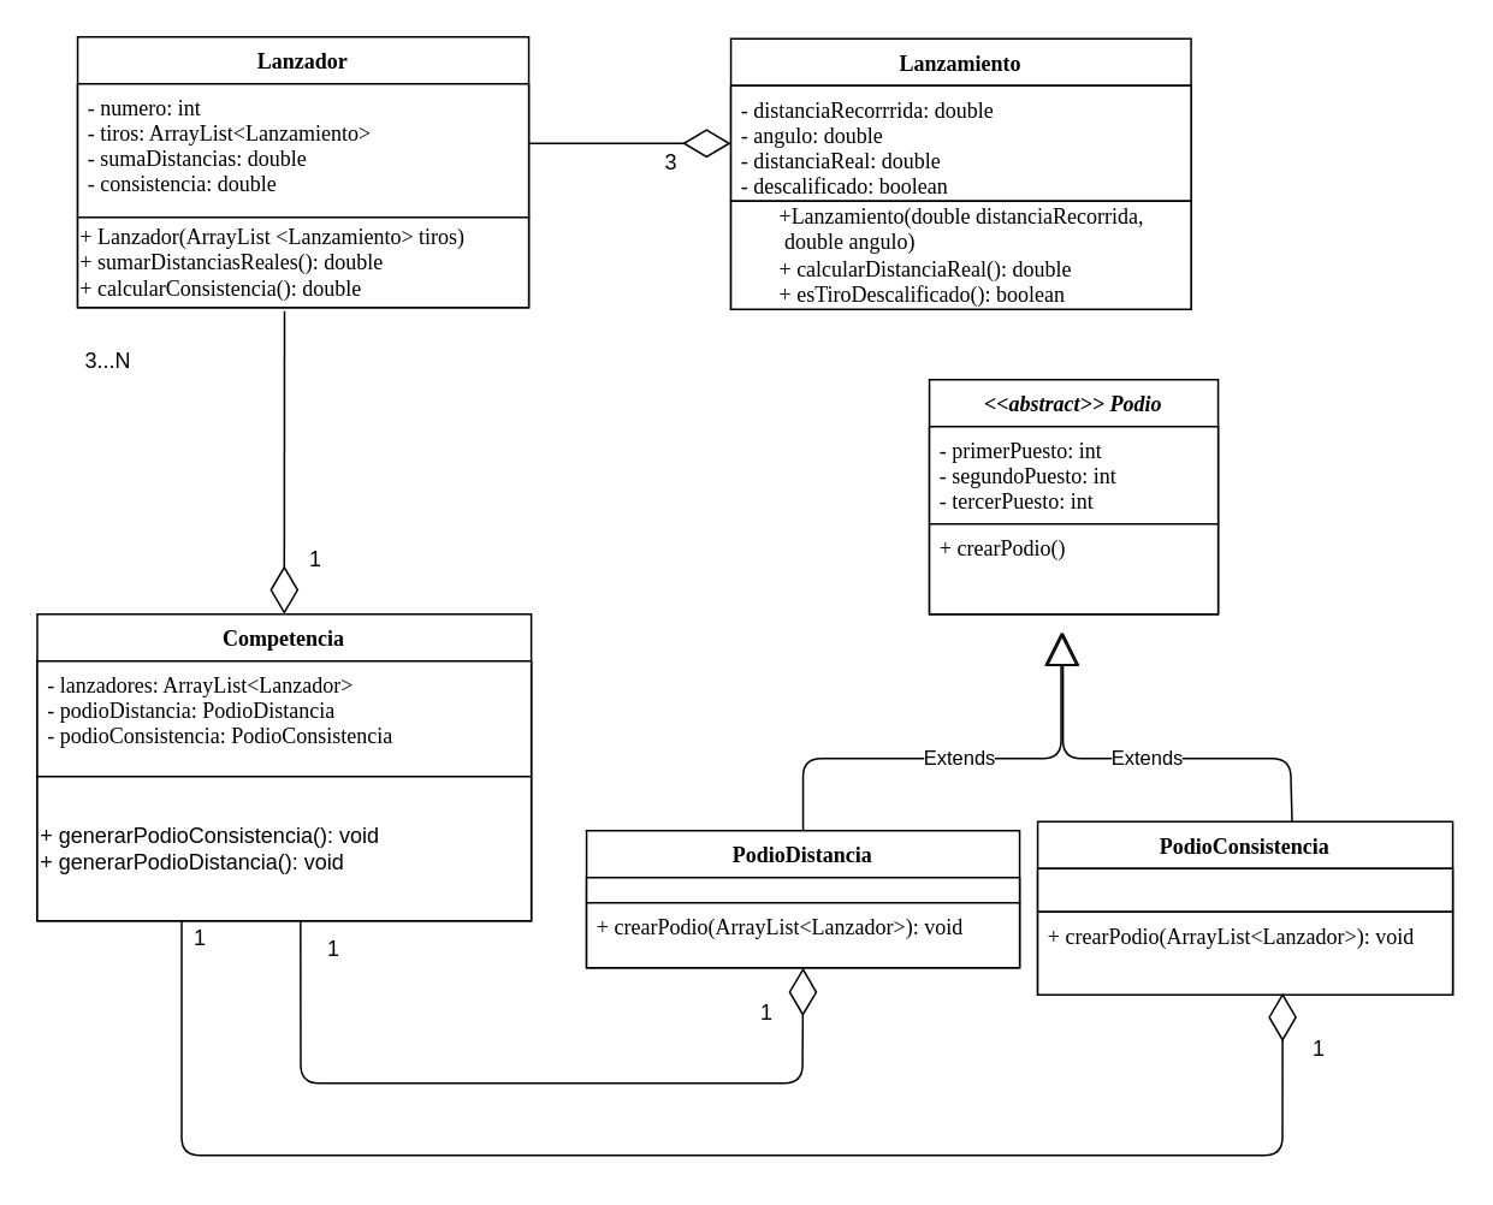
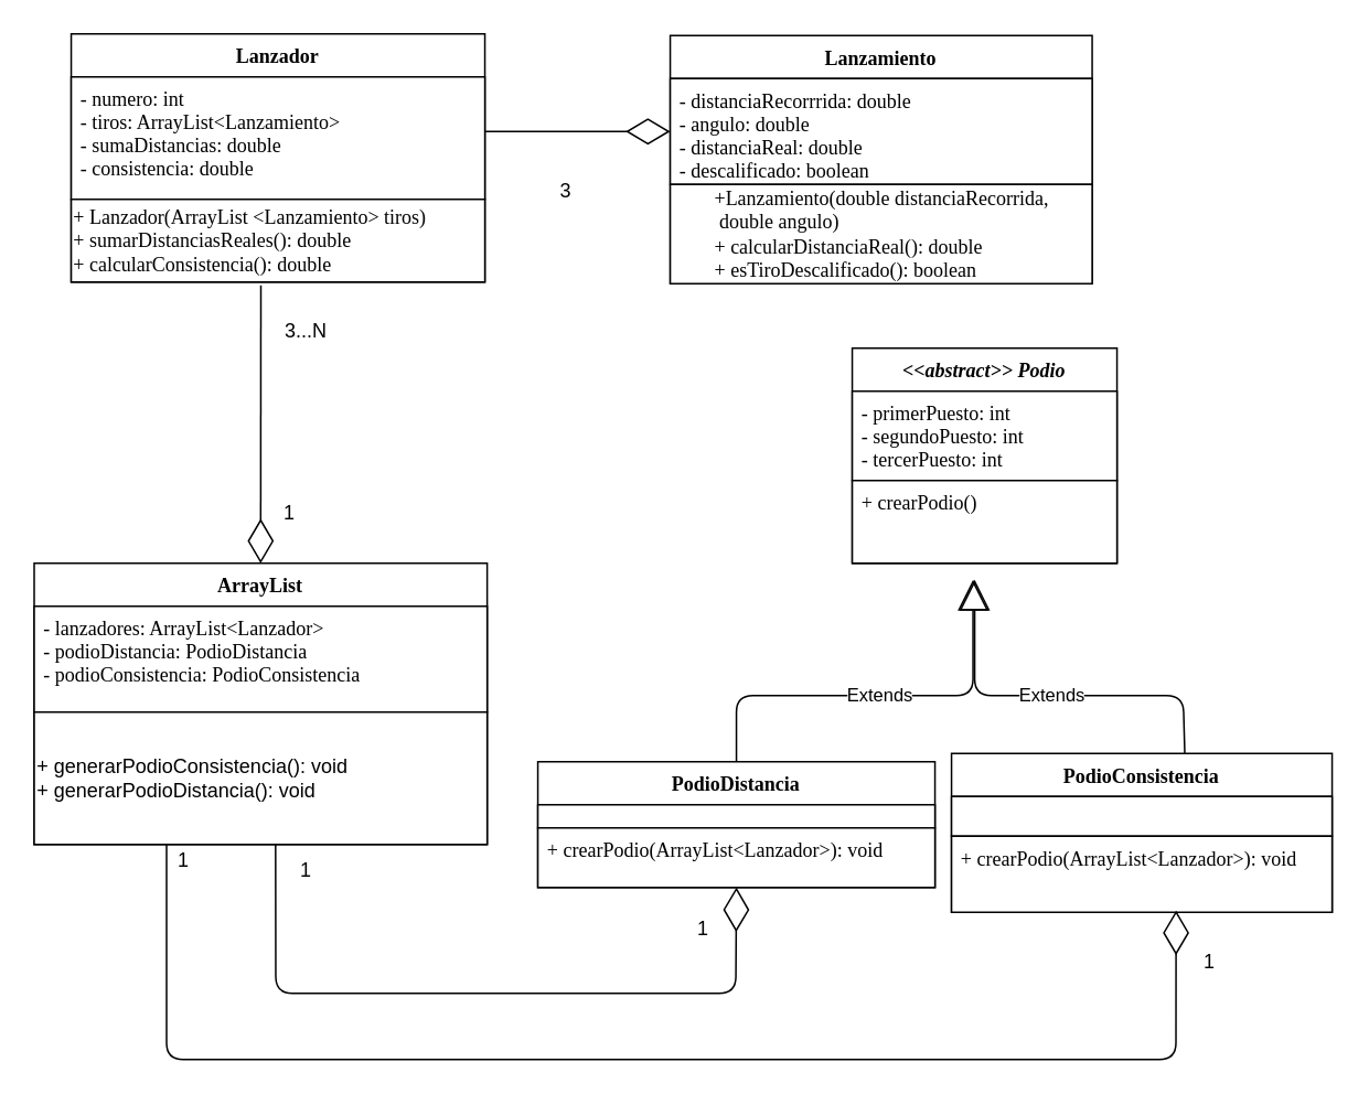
  <mxCell id="0" />
  <mxCell id="1" parent="0" />
  <mxCell id="2" value="" style="endArrow=diamondThin;endFill=0;endSize=24;html=1;entryX=0.5;entryY=0;entryDx=0;entryDy=0;" parent="1" target="13" edge="1"><mxGeometry width="160" relative="1" as="geometry"><mxPoint x="157" y="172" as="sourcePoint" /><mxPoint x="248.38" y="330" as="targetPoint" /></mxGeometry></mxCell>
  <mxCell id="3" value="" style="endArrow=diamondThin;endFill=0;endSize=24;html=1;entryX=0;entryY=0.5;entryDx=0;entryDy=0;" parent="1" target="17" edge="1"><mxGeometry width="160" relative="1" as="geometry"><mxPoint x="274.38" y="79" as="sourcePoint" /><mxPoint x="401.38" y="103" as="targetPoint" /></mxGeometry></mxCell>
  <mxCell id="4" value="Extends" style="endArrow=block;endSize=16;endFill=0;html=1;exitX=0.5;exitY=0;exitDx=0;exitDy=0;" parent="1" source="25" edge="1"><mxGeometry width="160" relative="1" as="geometry"><mxPoint x="334.38" y="400" as="sourcePoint" /><mxPoint x="587.38" y="350" as="targetPoint" /><Array as="points"><mxPoint x="444.38" y="420" /><mxPoint x="587.38" y="420" /></Array></mxGeometry></mxCell>
  <mxCell id="5" value="Extends" style="endArrow=block;endSize=16;endFill=0;html=1;exitX=0.613;exitY=0.013;exitDx=0;exitDy=0;exitPerimeter=0;" parent="1" source="22" edge="1"><mxGeometry width="160" relative="1" as="geometry"><mxPoint x="454.38" y="470" as="sourcePoint" /><mxPoint x="588.38" y="350" as="targetPoint" /><Array as="points"><mxPoint x="714.38" y="420" /><mxPoint x="588.38" y="420" /></Array></mxGeometry></mxCell>
- <mxCell id="6" value="3...N" style="text;html=1;align=center;verticalAlign=middle;resizable=0;points=[];autosize=1;" parent="1" vertex="1"><mxGeometry x="39.38" y="190" width="40" height="20" as="geometry" /></mxCell>
+ <mxCell id="6" value="3...N" style="text;html=1;align=center;verticalAlign=middle;resizable=0;points=[];autosize=1;" parent="1" vertex="1"><mxGeometry x="164.38" y="190" width="40" height="20" as="geometry" /></mxCell>
  <mxCell id="7" value="1" style="text;html=1;align=center;verticalAlign=middle;resizable=0;points=[];autosize=1;" parent="1" vertex="1"><mxGeometry x="164.38" y="300" width="20" height="20" as="geometry" /></mxCell>
- <mxCell id="8" value="3" style="text;html=1;align=center;verticalAlign=middle;resizable=0;points=[];autosize=1;" parent="1" vertex="1"><mxGeometry x="361.38" y="80" width="20" height="20" as="geometry" /></mxCell>
+ <mxCell id="8" value="3" style="text;html=1;align=center;verticalAlign=middle;resizable=0;points=[];autosize=1;" parent="1" vertex="1"><mxGeometry x="331.38" y="105" width="20" height="20" as="geometry" /></mxCell>
  <mxCell id="9" value="1" style="text;html=1;align=center;verticalAlign=middle;resizable=0;points=[];autosize=1;" parent="1" vertex="1"><mxGeometry x="274.38" y="80" width="20" height="20" as="geometry" /></mxCell>
  <mxCell id="10" value="Lanzador" style="swimlane;fontStyle=1;align=center;verticalAlign=top;childLayout=stackLayout;horizontal=1;startSize=26;horizontalStack=0;resizeParent=1;resizeLast=0;collapsible=1;marginBottom=0;rounded=0;shadow=0;strokeWidth=1;fontFamily=Tahoma;" parent="1" vertex="1"><mxGeometry x="42.37" y="20" width="250" height="150" as="geometry"><mxRectangle x="230" y="140" width="160" height="26" as="alternateBounds" /></mxGeometry></mxCell>
  <mxCell id="11" value="- numero: int&#10;- tiros: ArrayList&lt;Lanzamiento&gt;&#10;- sumaDistancias: double&#10;&#09;- consistencia: double" style="text;align=left;verticalAlign=top;spacingLeft=4;spacingRight=4;overflow=hidden;rotatable=0;points=[[0,0.5],[1,0.5]];portConstraint=eastwest;rounded=0;shadow=0;html=0;fontFamily=Tahoma;fillColor=#ffffff;strokeColor=#000000;" parent="10" vertex="1"><mxGeometry y="26" width="250" height="74" as="geometry" /></mxCell>
  <mxCell id="12" value="&lt;font face=&quot;Tahoma&quot;&gt;&lt;span&gt;+ Lanzador(ArrayList &amp;lt;Lanzamiento&amp;gt; tiros)&lt;br&gt;+ sumarDistanciasReales(): double&lt;/span&gt;&lt;br&gt;&lt;/font&gt;&lt;div&gt;&lt;span&gt;&lt;font face=&quot;Tahoma&quot;&gt;+ calcularConsistencia(): double&lt;/font&gt;&lt;/span&gt;&lt;/div&gt;" style="text;html=1;align=left;verticalAlign=middle;resizable=0;points=[];autosize=1;strokeColor=#000000;fillColor=#ffffff;" parent="10" vertex="1"><mxGeometry y="100" width="250" height="50" as="geometry" /></mxCell>
- <mxCell id="13" value="Competencia" style="swimlane;fontStyle=1;align=center;verticalAlign=top;childLayout=stackLayout;horizontal=1;startSize=26;horizontalStack=0;resizeParent=1;resizeParentMax=0;resizeLast=0;collapsible=1;marginBottom=0;fontFamily=Tahoma;strokeColor=#000000;" parent="1" vertex="1"><mxGeometry x="20" y="340" width="273.75" height="170" as="geometry" /></mxCell>
+ <mxCell id="13" value="ArrayList" style="swimlane;fontStyle=1;align=center;verticalAlign=top;childLayout=stackLayout;horizontal=1;startSize=26;horizontalStack=0;resizeParent=1;resizeParentMax=0;resizeLast=0;collapsible=1;marginBottom=0;fontFamily=Tahoma;strokeColor=#000000;" parent="1" vertex="1"><mxGeometry x="20" y="340" width="273.75" height="170" as="geometry" /></mxCell>
  <mxCell id="14" value="- lanzadores: ArrayList&lt;Lanzador&gt;&#10;- podioDistancia: PodioDistancia&#10;- podioConsistencia: PodioConsistencia" style="text;strokeColor=#000000;fillColor=#ffffff;align=left;verticalAlign=top;spacingLeft=4;spacingRight=4;overflow=hidden;rotatable=0;points=[[0,0.5],[1,0.5]];portConstraint=eastwest;fontFamily=Tahoma;" parent="13" vertex="1"><mxGeometry y="26" width="273.75" height="64" as="geometry" /></mxCell>
  <mxCell id="15" value="+ generarPodioConsistencia(): void&lt;br&gt;+ generarPodioDistancia(): void" style="rounded=0;whiteSpace=wrap;html=1;fillColor=#ffffff;align=left;" parent="13" vertex="1"><mxGeometry y="90" width="273.75" height="80" as="geometry" /></mxCell>
  <mxCell id="16" value="Lanzamiento" style="swimlane;fontStyle=1;align=center;verticalAlign=top;childLayout=stackLayout;horizontal=1;startSize=26;horizontalStack=0;resizeParent=1;resizeLast=0;collapsible=1;marginBottom=0;rounded=0;shadow=0;strokeWidth=1;fontFamily=Tahoma;" parent="1" vertex="1"><mxGeometry x="404.38" y="21" width="255" height="150" as="geometry"><mxRectangle x="550" y="140" width="160" height="26" as="alternateBounds" /></mxGeometry></mxCell>
  <mxCell id="17" value="- distanciaRecorrrida: double&#10;- angulo: double&#10;- distanciaReal: double&#10;- descalificado: boolean&#10;" style="text;align=left;verticalAlign=top;spacingLeft=4;spacingRight=4;overflow=hidden;rotatable=0;points=[[0,0.5],[1,0.5]];portConstraint=eastwest;rounded=0;shadow=0;html=0;fontFamily=Tahoma;fillColor=#ffffff;strokeColor=#000000;" parent="16" vertex="1"><mxGeometry y="26" width="255" height="64" as="geometry" /></mxCell>
  <mxCell id="18" value="&lt;div style=&quot;text-align: left&quot;&gt;&lt;/div&gt;&lt;font face=&quot;Tahoma&quot;&gt;&lt;div style=&quot;text-align: left&quot;&gt;&lt;span&gt;+Lanzamiento(double distanciaRecorrida,&lt;/span&gt;&lt;/div&gt;&lt;div style=&quot;text-align: left&quot;&gt;&lt;span&gt;&amp;nbsp;double angulo)&lt;/span&gt;&lt;/div&gt;&lt;div style=&quot;text-align: left&quot;&gt;&lt;span&gt;+ calcularDistanciaReal(): double&lt;/span&gt;&lt;/div&gt;&lt;div style=&quot;text-align: left&quot;&gt;&lt;span&gt;+&amp;nbsp;&lt;/span&gt;&lt;span&gt;esTiroDescalificado(): boolean&lt;/span&gt;&lt;/div&gt;&lt;/font&gt;" style="text;html=1;align=center;verticalAlign=middle;resizable=0;points=[];autosize=1;fillColor=#ffffff;strokeColor=#000000;" parent="16" vertex="1"><mxGeometry y="90" width="255" height="60" as="geometry" /></mxCell>
  <mxCell id="19" value="&lt;&lt;abstract&gt;&gt; Podio" style="swimlane;fontStyle=3;align=center;verticalAlign=top;childLayout=stackLayout;horizontal=1;startSize=26;horizontalStack=0;resizeParent=1;resizeParentMax=0;resizeLast=0;collapsible=1;marginBottom=0;fontFamily=Tahoma;" parent="1" vertex="1"><mxGeometry x="514.38" y="210" width="160" height="130" as="geometry" /></mxCell>
  <mxCell id="20" value="- primerPuesto: int&#10;- segundoPuesto: int&#10;- tercerPuesto: int" style="text;strokeColor=#000000;fillColor=#ffffff;align=left;verticalAlign=top;spacingLeft=4;spacingRight=4;overflow=hidden;rotatable=0;points=[[0,0.5],[1,0.5]];portConstraint=eastwest;fontFamily=Tahoma;" parent="19" vertex="1"><mxGeometry y="26" width="160" height="54" as="geometry" /></mxCell>
  <mxCell id="21" value="+ crearPodio()" style="text;strokeColor=#000000;fillColor=#ffffff;align=left;verticalAlign=top;spacingLeft=4;spacingRight=4;overflow=hidden;rotatable=0;points=[[0,0.5],[1,0.5]];portConstraint=eastwest;fontFamily=Tahoma;" parent="19" vertex="1"><mxGeometry y="80" width="160" height="50" as="geometry" /></mxCell>
  <mxCell id="22" value="PodioConsistencia" style="swimlane;fontStyle=1;align=center;verticalAlign=top;childLayout=stackLayout;horizontal=1;startSize=26;horizontalStack=0;resizeParent=1;resizeParentMax=0;resizeLast=0;collapsible=1;marginBottom=0;fontFamily=Tahoma;" parent="1" vertex="1"><mxGeometry x="574.38" y="455" width="230" height="96" as="geometry" /></mxCell>
  <mxCell id="23" value="" style="rounded=0;whiteSpace=wrap;html=1;strokeColor=#000000;fillColor=#ffffff;gradientColor=none;" parent="22" vertex="1"><mxGeometry y="26" width="230" height="24" as="geometry" /></mxCell>
  <mxCell id="24" value="+ crearPodio(ArrayList&lt;Lanzador&gt;): void" style="text;strokeColor=#000000;fillColor=#ffffff;align=left;verticalAlign=top;spacingLeft=4;spacingRight=4;overflow=hidden;rotatable=0;points=[[0,0.5],[1,0.5]];portConstraint=eastwest;fontFamily=Tahoma;" parent="22" vertex="1"><mxGeometry y="50" width="230" height="46" as="geometry" /></mxCell>
  <mxCell id="25" value="PodioDistancia" style="swimlane;fontStyle=1;align=center;verticalAlign=top;childLayout=stackLayout;horizontal=1;startSize=26;horizontalStack=0;resizeParent=1;resizeParentMax=0;resizeLast=0;collapsible=1;marginBottom=0;fontFamily=Tahoma;" parent="1" vertex="1"><mxGeometry x="324.38" y="460" width="240" height="76" as="geometry" /></mxCell>
  <mxCell id="26" value="" style="rounded=0;whiteSpace=wrap;html=1;strokeColor=#000000;fillColor=#ffffff;gradientColor=none;" parent="25" vertex="1"><mxGeometry y="26" width="240" height="14" as="geometry" /></mxCell>
  <mxCell id="27" value="+ crearPodio(ArrayList&lt;Lanzador&gt;): void" style="text;strokeColor=#000000;fillColor=#ffffff;align=left;verticalAlign=top;spacingLeft=4;spacingRight=4;overflow=hidden;rotatable=0;points=[[0,0.5],[1,0.5]];portConstraint=eastwest;fontFamily=Tahoma;" parent="25" vertex="1"><mxGeometry y="40" width="240" height="36" as="geometry" /></mxCell>
  <mxCell id="28" value="" style="endArrow=diamondThin;endFill=0;endSize=24;html=1;entryX=0.5;entryY=1;entryDx=0;entryDy=0;exitX=0.5;exitY=1;exitDx=0;exitDy=0;" parent="1" target="25" edge="1"><mxGeometry width="160" relative="1" as="geometry"><mxPoint x="165.885" y="510" as="sourcePoint" /><mxPoint x="164.385" y="690" as="targetPoint" /><Array as="points"><mxPoint x="166" y="600" /><mxPoint x="444" y="600" /></Array></mxGeometry></mxCell>
  <mxCell id="29" value="" style="endArrow=diamondThin;endFill=0;endSize=24;html=1;entryX=0.59;entryY=0.978;entryDx=0;entryDy=0;exitX=0.5;exitY=1;exitDx=0;exitDy=0;entryPerimeter=0;" parent="1" target="24" edge="1"><mxGeometry width="160" relative="1" as="geometry"><mxPoint x="99.995" y="510" as="sourcePoint" /><mxPoint x="378.49" y="536" as="targetPoint" /><Array as="points"><mxPoint x="100" y="640" /><mxPoint x="710" y="640" /></Array></mxGeometry></mxCell>
  <mxCell id="30" value="1" style="text;html=1;align=center;verticalAlign=middle;resizable=0;points=[];autosize=1;" parent="1" vertex="1"><mxGeometry x="174.38" y="516" width="20" height="20" as="geometry" /></mxCell>
  <mxCell id="31" value="1" style="text;html=1;align=center;verticalAlign=middle;resizable=0;points=[];autosize=1;" parent="1" vertex="1"><mxGeometry x="100" y="510" width="20" height="20" as="geometry" /></mxCell>
  <mxCell id="32" value="1" style="text;html=1;align=center;verticalAlign=middle;resizable=0;points=[];autosize=1;" parent="1" vertex="1"><mxGeometry x="414" y="551" width="20" height="20" as="geometry" /></mxCell>
  <mxCell id="33" value="1" style="text;html=1;align=center;verticalAlign=middle;resizable=0;points=[];autosize=1;" parent="1" vertex="1"><mxGeometry x="720" y="571" width="20" height="20" as="geometry" /></mxCell>
